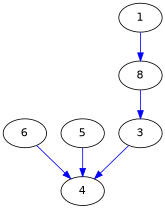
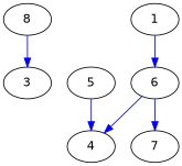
  digraph {
    fontname="DejaVu Sans"
    node [color=black fontname="DejaVu Sans"]
    edge [color=blue fontname="DejaVu Sans"]
    n1 [label=8]
    n2 [label=3]
    n3 [label=4]
    n4 [label=1]
+   n5 [label=7]
    n6 [label=6]
    n7 [label=5]
    n1 -> n2
-   n2 -> n3
-   n4 -> n1
+   n4 -> n6
    n6 -> n3
+   n6 -> n5
    n7 -> n3
  }
